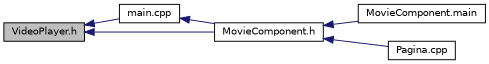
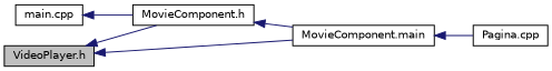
  digraph {
    rankdir=LR
    node [color=black fillcolor=white fontname=Helvetica fontsize=10 shape=record style=filled]
    edge [color=midnightblue dir=back fontname=Helvetica fontsize=10 labelfontname=Helvetica labelfontsize=10 style=solid]
    n1 [fillcolor=grey75 fontcolor=black height=0.2 label="VideoPlayer.h" width=0.4]
    n2 [height=0.2 label="main.cpp" width=0.4]
    n3 [height=0.2 label="MovieComponent.h" width=0.4]
    n4 [height=0.2 label="MovieComponent.main" width=0.4]
    n5 [height=0.2 label="Pagina.cpp" width=0.4]
-   n1 -> n2
+   n1 -> n4
    n1 -> n3
    n2 -> n3
    n3 -> n4
-   n3 -> n5
+   n4 -> n5
  }
